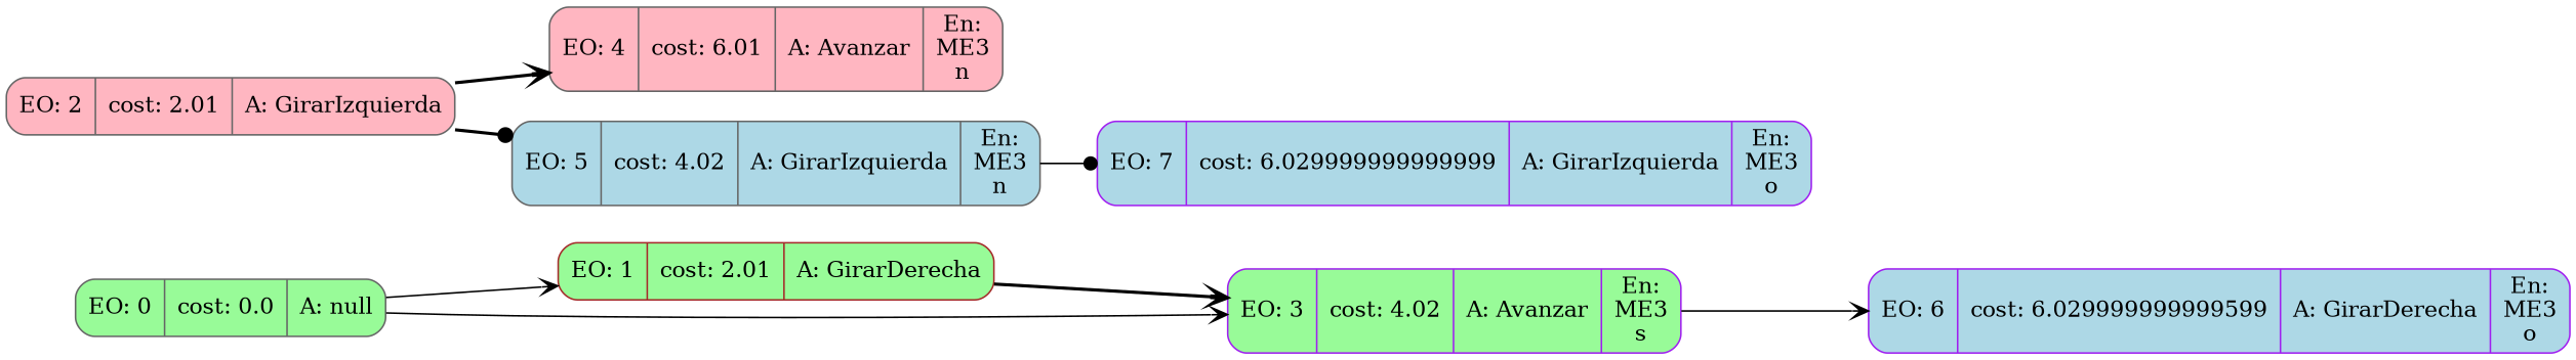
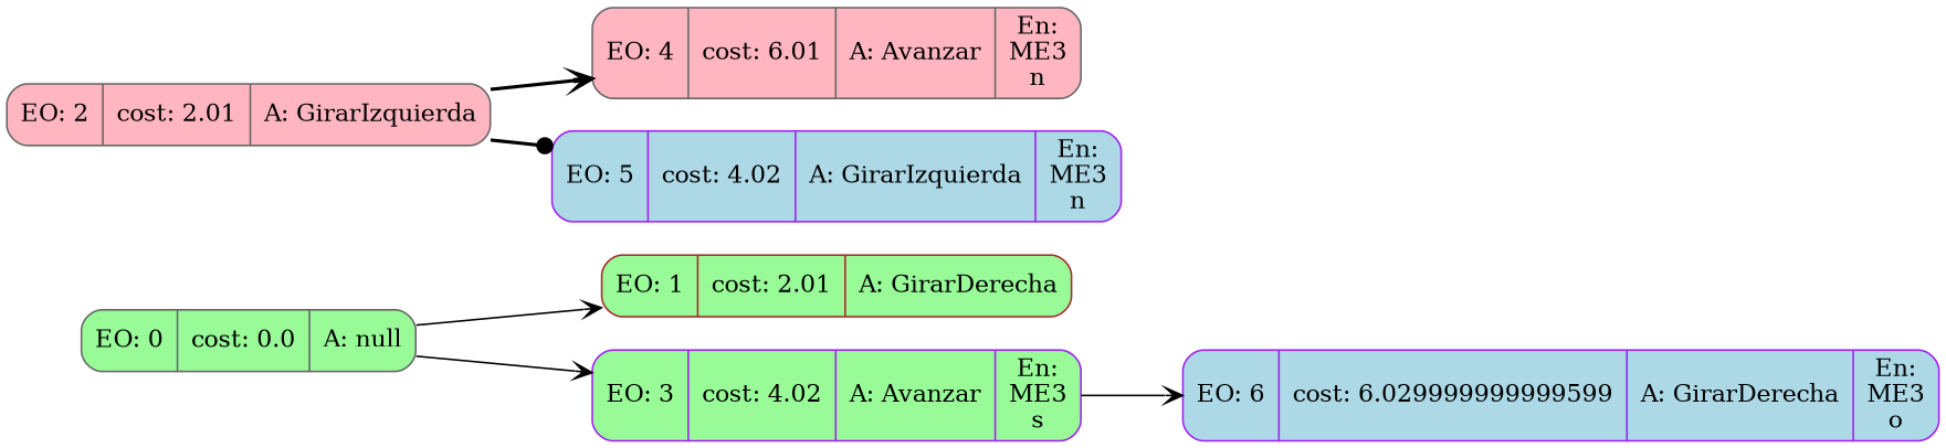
  digraph {
    rankdir=LR
    node [color=gray40 fillcolor=palegreen shape=Mrecord style=filled]
    edge [arrowhead=vee style=solid]
    n1 [label="{EO: 0|cost: 0.0|A: null}"]
    n2 [color=brown label="{EO: 1|cost: 2.01|A: GirarDerecha}"]
    n3 [color=purple label="{EO: 3|cost: 4.02|A: Avanzar|En:\nME3\ns}"]
    n4 [fillcolor=lightpink label="{EO: 2|cost: 2.01|A: GirarIzquierda}"]
    n5 [fillcolor=lightpink label="{EO: 4|cost: 6.01|A: Avanzar|En:\nME3\nn}"]
-   n6 [fillcolor=lightblue label="{EO: 5|cost: 4.02|A: GirarIzquierda|En:\nME3\nn}"]
+   n6 [color=purple fillcolor=lightblue label="{EO: 5|cost: 4.02|A: GirarIzquierda|En:\nME3\nn}"]
    n7 [color=purple fillcolor=lightblue label="{EO: 6|cost: 6.029999999999599|A: GirarDerecha|En:\nME3\no}"]
-   n8 [color=purple fillcolor=lightblue label="{EO: 7|cost: 6.029999999999999|A: GirarIzquierda|En:\nME3\no}"]
    n1 -> n2
    n1 -> n3
-   n2 -> n3 [style=bold]
    n3 -> n7
    n4 -> n5 [style=bold]
    n4 -> n6 [arrowhead=dot style=bold]
-   n6 -> n8 [arrowhead=dot]
  }
